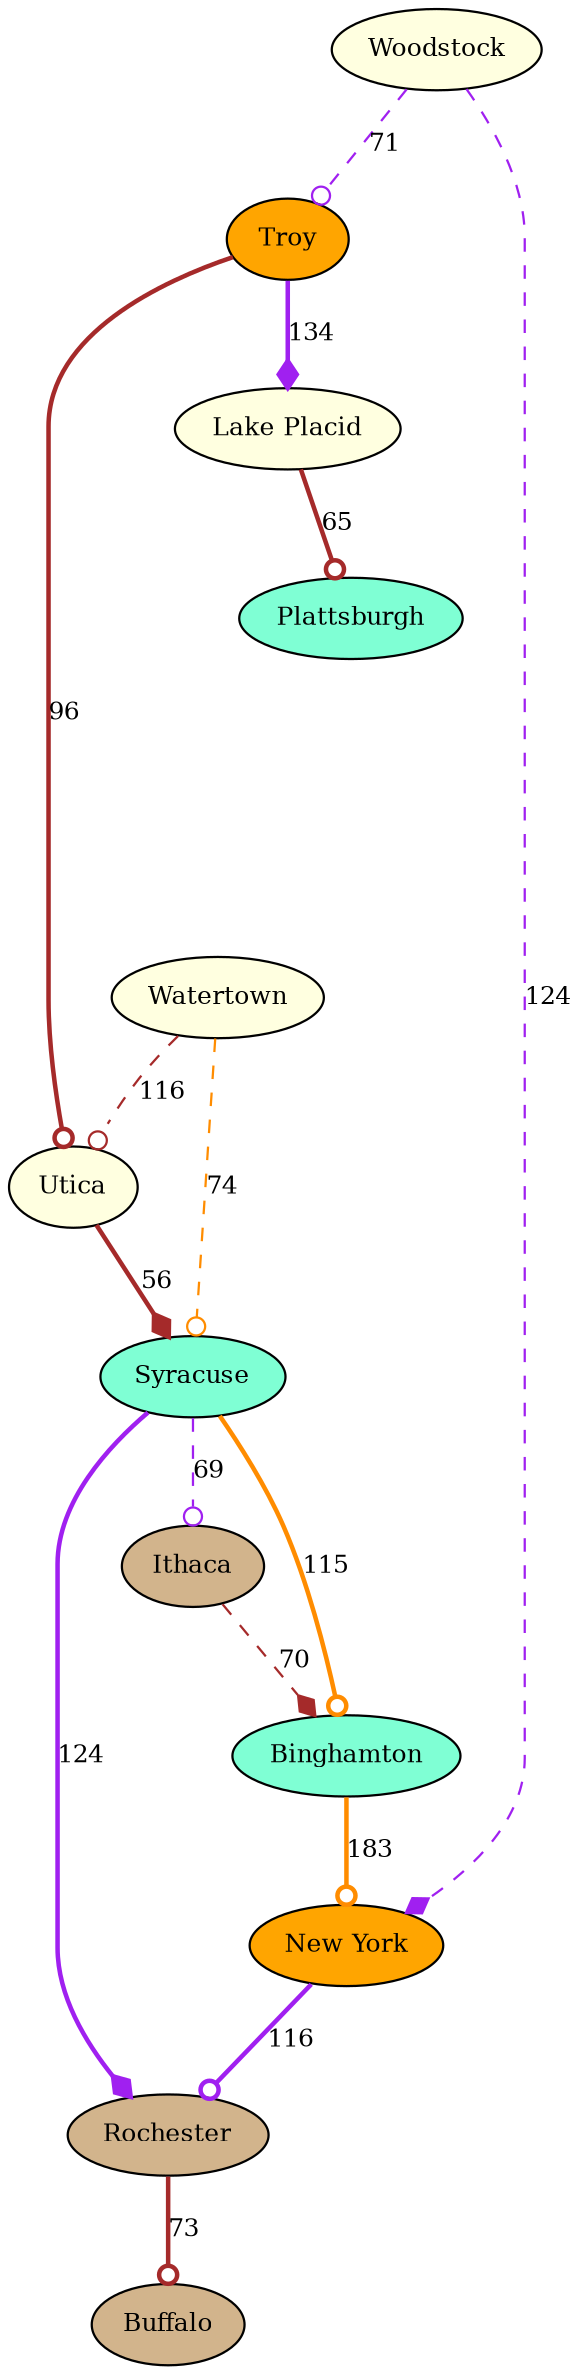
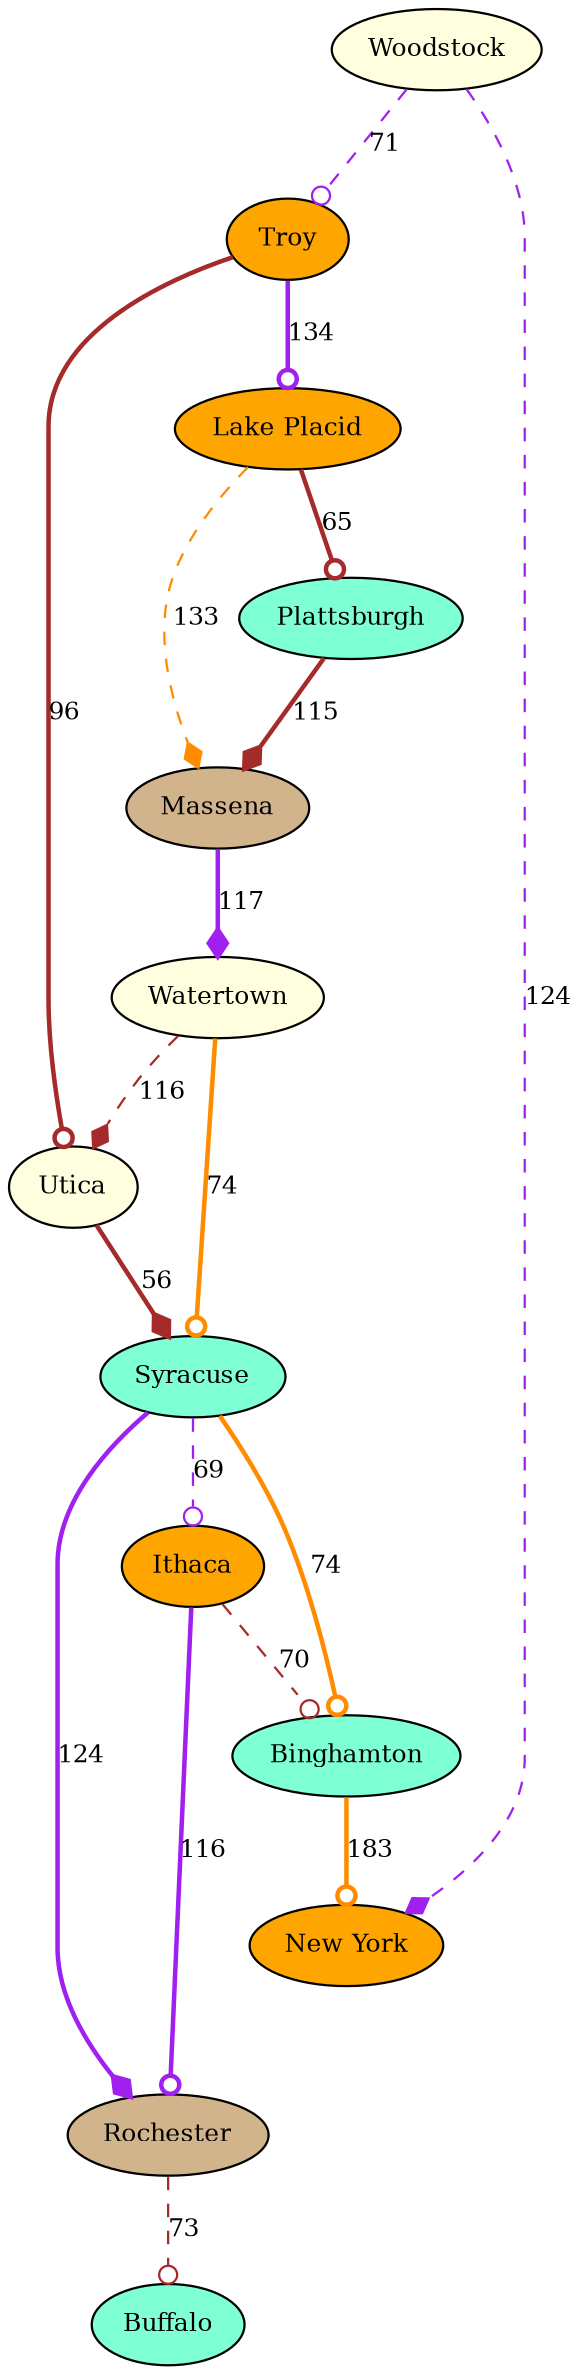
  digraph {
    node [fillcolor=orange fontsize=11 style=filled]
    edge [arrowhead=odot color=purple fontsize=11 style=bold]
    n1 [label=Troy]
-   n2 [fillcolor=lightyellow label="Lake Placid"]
+   n2 [label="Lake Placid"]
    n3 [fillcolor=lightyellow label=Utica]
    n4 [fillcolor=aquamarine label=Plattsburgh]
+   n5 [fillcolor=tan label=Massena]
    n6 [fillcolor=aquamarine label=Syracuse]
    n7 [fillcolor=lightyellow label=Watertown]
    n8 [fillcolor=tan label=Rochester]
-   n9 [fillcolor=tan label=Ithaca]
+   n9 [label=Ithaca]
    n10 [fillcolor=aquamarine label=Binghamton]
-   n11 [fillcolor=tan label=Buffalo]
+   n11 [fillcolor=aquamarine label=Buffalo]
    n12 [label="New York"]
    n13 [fillcolor=lightyellow label=Woodstock]
-   n1 -> n2 [arrowhead=diamond label=134]
+   n1 -> n2 [label=134]
    n1 -> n3 [color=brown label=96]
    n2 -> n4 [color=brown label=65]
+   n2 -> n5 [arrowhead=diamond color=darkorange label=133 style=dashed]
    n3 -> n6 [arrowhead=diamond color=brown label=56]
+   n4 -> n5 [arrowhead=diamond color=brown label=115]
+   n5 -> n7 [arrowhead=diamond label=117]
    n6 -> n8 [arrowhead=diamond label=124]
    n6 -> n9 [label=69 style=dashed]
-   n6 -> n10 [color=darkorange label=115]
-   n7 -> n3 [color=brown label=116 style=dashed]
-   n7 -> n6 [color=darkorange label=74 style=dashed]
-   n8 -> n11 [color=brown label=73]
-   n12 -> n8 [label=116]
-   n9 -> n10 [arrowhead=diamond color=brown label=70 style=dashed]
+   n6 -> n10 [color=darkorange label=74]
+   n7 -> n3 [arrowhead=diamond color=brown label=116 style=dashed]
+   n7 -> n6 [color=darkorange label=74]
+   n8 -> n11 [color=brown label=73 style=dashed]
+   n9 -> n8 [label=116]
+   n9 -> n10 [color=brown label=70 style=dashed]
    n10 -> n12 [color=darkorange label=183]
    n13 -> n1 [label=71 style=dashed]
    n13 -> n12 [arrowhead=diamond label=124 style=dashed]
  }
